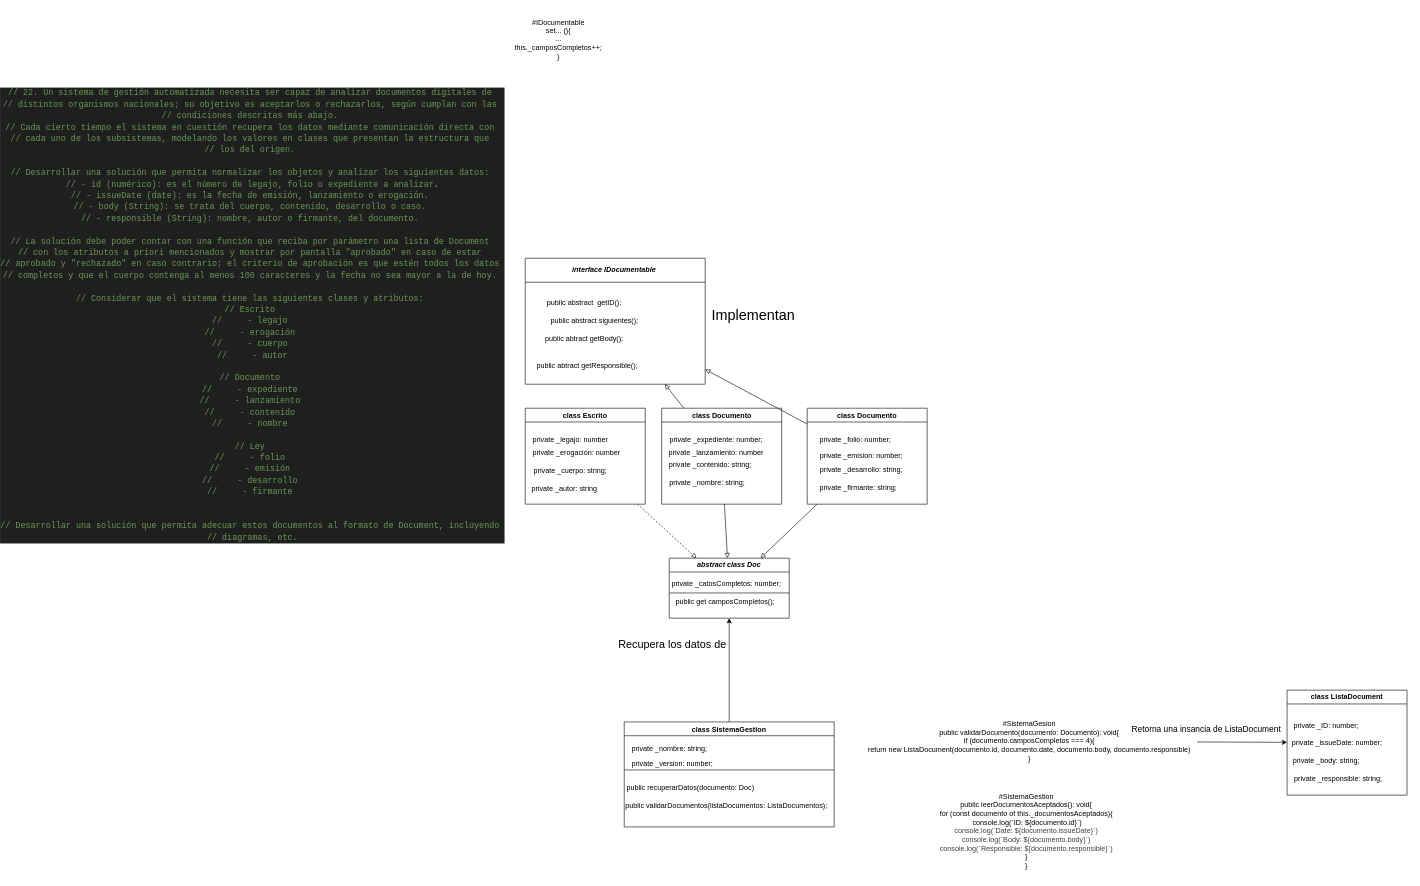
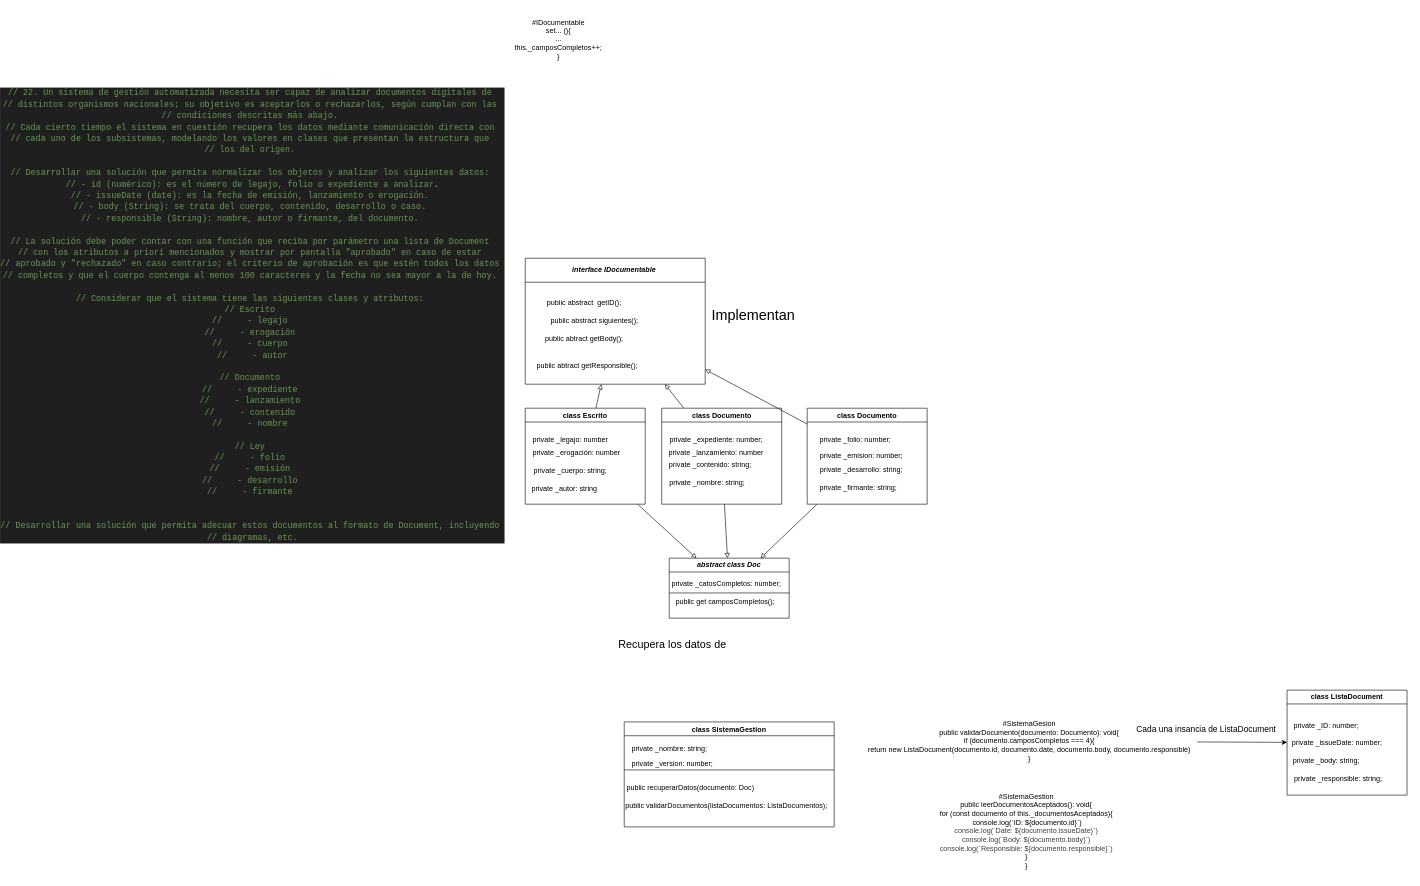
  <mxCell id="0" />
  <mxCell id="1" parent="0" />
  <mxCell id="2" value="&lt;div style=&quot;color: rgb(204, 204, 204); background-color: rgb(31, 31, 31); font-family: Consolas, &amp;quot;Courier New&amp;quot;, monospace; font-size: 14px; line-height: 19px; white-space-collapse: preserve;&quot;&gt;&lt;div&gt;&lt;span style=&quot;color: rgb(106, 153, 85);&quot;&gt;// 22. Un sistema de gestión automatizada necesita ser capaz de analizar documentos digitales de &lt;/span&gt;&lt;/div&gt;&lt;div&gt;&lt;span style=&quot;color: rgb(106, 153, 85);&quot;&gt;// distintos organismos nacionales; su objetivo es aceptarlos o rechazarlos, según cumplan con las &lt;/span&gt;&lt;/div&gt;&lt;div&gt;&lt;span style=&quot;color: rgb(106, 153, 85);&quot;&gt;// condiciones descritas más abajo. &lt;/span&gt;&lt;/div&gt;&lt;div&gt;&lt;span style=&quot;color: rgb(106, 153, 85);&quot;&gt;// Cada cierto tiempo el sistema en cuestión recupera los datos mediante comunicación directa con &lt;/span&gt;&lt;/div&gt;&lt;div&gt;&lt;span style=&quot;color: rgb(106, 153, 85);&quot;&gt;// cada uno de los subsistemas, modelando los valores en clases que presentan la estructura que &lt;/span&gt;&lt;/div&gt;&lt;div&gt;&lt;span style=&quot;color: rgb(106, 153, 85);&quot;&gt;// los del origen. &lt;/span&gt;&lt;/div&gt;&lt;div&gt;&lt;span style=&quot;color: rgb(204, 204, 204);&quot;&gt;&amp;nbsp;&lt;/span&gt;&lt;/div&gt;&lt;div&gt;&lt;span style=&quot;color: rgb(106, 153, 85);&quot;&gt;// Desarrollar una solución que permita normalizar los objetos y analizar los siguientes datos: &lt;/span&gt;&lt;/div&gt;&lt;div&gt;&lt;span style=&quot;color: rgb(106, 153, 85);&quot;&gt;// - id (numérico): es el número de legajo, folio o expediente a analizar&lt;/span&gt;&lt;span style=&quot;background-color: light-dark(rgb(31, 31, 31), rgb(210, 210, 210));&quot;&gt;.&lt;/span&gt;&lt;/div&gt;&lt;div&gt;&lt;span style=&quot;color: rgb(106, 153, 85);&quot;&gt;// - issueDate (date): es la fecha de emisión, lanzamiento o erogación. &lt;/span&gt;&lt;/div&gt;&lt;div&gt;&lt;span style=&quot;color: rgb(106, 153, 85);&quot;&gt;// - body (String): se trata del cuerpo, contenido, desarrollo o caso. &lt;/span&gt;&lt;/div&gt;&lt;div&gt;&lt;span style=&quot;color: rgb(106, 153, 85);&quot;&gt;// - responsible (String): nombre, autor o firmante, del documento. &lt;/span&gt;&lt;/div&gt;&lt;div&gt;&lt;span style=&quot;color: rgb(204, 204, 204);&quot;&gt;&amp;nbsp;&lt;/span&gt;&lt;/div&gt;&lt;div&gt;&lt;span style=&quot;color: rgb(106, 153, 85);&quot;&gt;// La solución debe poder contar con una función que reciba por parámetro una lista de Document &lt;/span&gt;&lt;/div&gt;&lt;div&gt;&lt;span style=&quot;color: rgb(106, 153, 85);&quot;&gt;// con los atributos a priori mencionados y mostrar por pantalla &quot;aprobado&quot; en caso de estar &lt;/span&gt;&lt;/div&gt;&lt;div&gt;&lt;span style=&quot;color: rgb(106, 153, 85);&quot;&gt;// aprobado y &quot;rechazado&quot; en caso contrario; el criterio de aprobación es que estén todos los datos &lt;/span&gt;&lt;/div&gt;&lt;div&gt;&lt;span style=&quot;color: rgb(106, 153, 85);&quot;&gt;// completos y que el cuerpo contenga al menos 100 caracteres y la fecha no sea mayor a la de hoy. &lt;/span&gt;&lt;/div&gt;&lt;div&gt;&lt;span style=&quot;color: rgb(204, 204, 204);&quot;&gt;&amp;nbsp;&lt;/span&gt;&lt;/div&gt;&lt;div&gt;&lt;span style=&quot;color: rgb(106, 153, 85);&quot;&gt;// Considerar que el sistema tiene las siguientes clases y atributos: &lt;/span&gt;&lt;/div&gt;&lt;div&gt;&lt;span style=&quot;color: rgb(106, 153, 85);&quot;&gt;// Escrito &lt;/span&gt;&lt;/div&gt;&lt;div&gt;&lt;span style=&quot;color: rgb(106, 153, 85);&quot;&gt;// &amp;nbsp; &amp;nbsp; - legajo &lt;/span&gt;&lt;/div&gt;&lt;div&gt;&lt;span style=&quot;color: rgb(106, 153, 85);&quot;&gt;// &amp;nbsp; &amp;nbsp; - erogación &lt;/span&gt;&lt;/div&gt;&lt;div&gt;&lt;span style=&quot;color: rgb(106, 153, 85);&quot;&gt;// &amp;nbsp; &amp;nbsp; - cuerpo &lt;/span&gt;&lt;/div&gt;&lt;div&gt;&lt;span style=&quot;color: rgb(106, 153, 85);&quot;&gt;// &amp;nbsp; &amp;nbsp; - autor&lt;/span&gt;&lt;/div&gt;&lt;div&gt;&lt;span style=&quot;color: rgb(106, 153, 85);&quot;&gt; &lt;/span&gt;&lt;/div&gt;&lt;div&gt;&lt;span style=&quot;color: rgb(106, 153, 85);&quot;&gt;// Documento &lt;/span&gt;&lt;/div&gt;&lt;div&gt;&lt;span style=&quot;color: rgb(106, 153, 85);&quot;&gt;// &amp;nbsp; &amp;nbsp; - expediente &lt;/span&gt;&lt;/div&gt;&lt;div&gt;&lt;span style=&quot;color: rgb(106, 153, 85);&quot;&gt;// &amp;nbsp; &amp;nbsp; - lanzamiento &lt;/span&gt;&lt;/div&gt;&lt;div&gt;&lt;span style=&quot;color: rgb(106, 153, 85);&quot;&gt;// &amp;nbsp; &amp;nbsp; - contenido &lt;/span&gt;&lt;/div&gt;&lt;div&gt;&lt;span style=&quot;color: rgb(106, 153, 85);&quot;&gt;// &amp;nbsp; &amp;nbsp; - nombre &lt;/span&gt;&lt;/div&gt;&lt;div&gt;&lt;span style=&quot;color: rgb(204, 204, 204);&quot;&gt;&amp;nbsp;&lt;/span&gt;&lt;/div&gt;&lt;div&gt;&lt;span style=&quot;color: rgb(106, 153, 85);&quot;&gt;// Ley &lt;/span&gt;&lt;/div&gt;&lt;div&gt;&lt;span style=&quot;color: rgb(106, 153, 85);&quot;&gt;// &amp;nbsp; &amp;nbsp; - folio &lt;/span&gt;&lt;/div&gt;&lt;div&gt;&lt;span style=&quot;color: rgb(106, 153, 85);&quot;&gt;// &amp;nbsp; &amp;nbsp; - emisión &lt;/span&gt;&lt;/div&gt;&lt;div&gt;&lt;span style=&quot;color: rgb(106, 153, 85);&quot;&gt;// &amp;nbsp; &amp;nbsp; - desarrollo &lt;/span&gt;&lt;/div&gt;&lt;div&gt;&lt;span style=&quot;color: rgb(106, 153, 85);&quot;&gt;// &amp;nbsp; &amp;nbsp; - firmante &lt;/span&gt;&lt;/div&gt;&lt;div&gt;&lt;span style=&quot;color: rgb(204, 204, 204);&quot;&gt;&amp;nbsp;&lt;/span&gt;&lt;/div&gt;&lt;div&gt;&lt;span style=&quot;color: rgb(204, 204, 204);&quot;&gt;&amp;nbsp; &amp;nbsp; &amp;nbsp;&lt;/span&gt;&lt;/div&gt;&lt;div&gt;&lt;span style=&quot;color: rgb(106, 153, 85);&quot;&gt;// Desarrollar una solución que permita adecuar estos documentos al formato de Document, incluyendo &lt;/span&gt;&lt;/div&gt;&lt;div&gt;&lt;span style=&quot;color: rgb(106, 153, 85);&quot;&gt;// diagramas, etc.&lt;/span&gt;&lt;/div&gt;&lt;/div&gt;" style="text;html=1;align=center;verticalAlign=middle;resizable=0;points=[];autosize=1;strokeColor=none;fillColor=none;" parent="1" vertex="1"><mxGeometry x="20" y="140" width="790" height="770" as="geometry" /></mxCell>
- <mxCell id="3" style="edgeStyle=none;html=1;" parent="1" source="4" target="47" edge="1"><mxGeometry relative="1" as="geometry" /></mxCell>
  <mxCell id="4" value="class SistemaGestion" style="swimlane;" parent="1" vertex="1"><mxGeometry x="1035" y="1203" width="350" height="175" as="geometry" /></mxCell>
  <mxCell id="5" value="private _nombre: string;" style="text;html=1;align=center;verticalAlign=middle;resizable=0;points=[];autosize=1;strokeColor=none;fillColor=none;" parent="4" vertex="1"><mxGeometry y="30" width="150" height="30" as="geometry" /></mxCell>
  <mxCell id="6" value="public validarDocumentos(listaDocumentos: ListaDocumentos);" style="text;html=1;align=center;verticalAlign=middle;resizable=0;points=[];autosize=1;strokeColor=none;fillColor=none;" parent="4" vertex="1"><mxGeometry x="-10" y="125" width="360" height="30" as="geometry" /></mxCell>
  <mxCell id="7" value="" style="endArrow=none;html=1;entryX=1;entryY=0.5;entryDx=0;entryDy=0;exitX=0;exitY=0.5;exitDx=0;exitDy=0;" parent="4" edge="1"><mxGeometry width="50" height="50" relative="1" as="geometry"><mxPoint y="80" as="sourcePoint" /><mxPoint x="350" y="80" as="targetPoint" /></mxGeometry></mxCell>
  <mxCell id="8" value="public recuperarDatos(documento: Doc)" style="text;html=1;align=center;verticalAlign=middle;resizable=0;points=[];autosize=1;strokeColor=none;fillColor=none;" parent="4" vertex="1"><mxGeometry x="-10" y="95" width="240" height="30" as="geometry" /></mxCell>
  <mxCell id="9" value="private _version: number;" style="text;html=1;align=center;verticalAlign=middle;resizable=0;points=[];autosize=1;strokeColor=none;fillColor=none;" vertex="1" parent="4"><mxGeometry y="55" width="160" height="30" as="geometry" /></mxCell>
  <mxCell id="10" value="&lt;i&gt;interface IDocumentable&amp;nbsp;&lt;/i&gt;" style="swimlane;whiteSpace=wrap;html=1;startSize=40;" parent="1" vertex="1"><mxGeometry x="870" y="430" width="300" height="210" as="geometry"><mxRectangle x="1160" y="180" width="410" height="30" as="alternateBounds" /></mxGeometry></mxCell>
  <mxCell id="11" value="public abstract&amp;nbsp; getID();" style="text;html=1;align=center;verticalAlign=middle;resizable=0;points=[];autosize=1;strokeColor=none;fillColor=none;" parent="10" vertex="1"><mxGeometry x="22.5" y="60" width="150" height="30" as="geometry" /></mxCell>
  <mxCell id="12" value="public abstract siguientes();" style="text;html=1;align=center;verticalAlign=middle;resizable=0;points=[];autosize=1;strokeColor=none;fillColor=none;" parent="10" vertex="1"><mxGeometry x="20" y="90" width="190" height="30" as="geometry" /></mxCell>
  <mxCell id="13" value="public abtract getBody();" style="text;html=1;align=center;verticalAlign=middle;resizable=0;points=[];autosize=1;strokeColor=none;fillColor=none;" parent="10" vertex="1"><mxGeometry x="22.5" y="120" width="150" height="30" as="geometry" /></mxCell>
  <mxCell id="14" value="public abtract getResponsible();" style="text;html=1;align=center;verticalAlign=middle;resizable=0;points=[];autosize=1;strokeColor=none;fillColor=none;" parent="10" vertex="1"><mxGeometry x="7.5" y="165" width="190" height="30" as="geometry" /></mxCell>
  <mxCell id="15" style="edgeStyle=none;html=1;" parent="1" source="16" target="40" edge="1"><mxGeometry relative="1" as="geometry" /></mxCell>
  <mxCell id="16" value="#SistemaGesion&lt;div&gt;public validarDocumento(documento: Documento): void{&lt;/div&gt;&lt;div&gt;if (documento.camposCompletos === 4){&lt;/div&gt;&lt;div&gt;return new ListaDocument(documento.id, documento.date, documento.body, documento.responsible)&lt;/div&gt;&lt;div&gt;}&lt;/div&gt;" style="text;html=1;align=center;verticalAlign=middle;resizable=0;points=[];autosize=1;strokeColor=none;fillColor=none;" parent="1" vertex="1"><mxGeometry x="1430" y="1190" width="560" height="90" as="geometry" /></mxCell>
  <mxCell id="17" value="#SistemaGestion&lt;div&gt;public leerDocumentosAceptados(): void{&lt;/div&gt;&lt;div&gt;for (const documento of this._documentosAceptados){&lt;/div&gt;&lt;div&gt;&amp;nbsp;console.log(`ID: ${documento.id}`)&lt;/div&gt;&lt;div&gt;&lt;span style=&quot;color: rgb(63, 63, 63);&quot;&gt;console.log(`Date: ${documento.issueDate}`)&lt;/span&gt;&lt;/div&gt;&lt;div&gt;&lt;span style=&quot;color: rgb(63, 63, 63);&quot;&gt;console.log(`Body: ${documento.body}`)&lt;/span&gt;&lt;span style=&quot;color: rgb(63, 63, 63);&quot;&gt;&lt;/span&gt;&lt;/div&gt;&lt;div&gt;&lt;span style=&quot;color: rgb(63, 63, 63);&quot;&gt;console.log(`Responsible: ${documento.responsible}`)&lt;/span&gt;&lt;span style=&quot;color: rgb(63, 63, 63);&quot;&gt;&lt;/span&gt;&lt;/div&gt;&lt;div&gt;}&lt;/div&gt;&lt;div&gt;}&lt;/div&gt;" style="text;html=1;align=center;verticalAlign=middle;resizable=0;points=[];autosize=1;strokeColor=none;fillColor=none;" parent="1" vertex="1"><mxGeometry x="1550" y="1315" width="310" height="140" as="geometry" /></mxCell>
  <mxCell id="18" value="#IDocumentable&lt;div&gt;set... (){&lt;/div&gt;&lt;div&gt;...&lt;/div&gt;&lt;div&gt;this._camposCompletos++;&lt;/div&gt;&lt;div&gt;}&lt;/div&gt;" style="text;html=1;align=center;verticalAlign=middle;resizable=0;points=[];autosize=1;strokeColor=none;fillColor=none;" parent="1" vertex="1"><mxGeometry x="840" y="20" width="170" height="90" as="geometry" /></mxCell>
- <mxCell id="20" style="edgeStyle=none;html=1;endArrow=block;endFill=0;dashed=1;" parent="1" source="21" target="47" edge="1"><mxGeometry relative="1" as="geometry" /></mxCell>
+ <mxCell id="19" style="edgeStyle=none;html=1;endArrow=block;endFill=0;" parent="1" source="21" target="10" edge="1"><mxGeometry relative="1" as="geometry" /></mxCell>
+ <mxCell id="20" style="edgeStyle=none;html=1;endArrow=block;endFill=0;" parent="1" source="21" target="47" edge="1"><mxGeometry relative="1" as="geometry" /></mxCell>
  <mxCell id="21" value="class Escrito" style="swimlane;whiteSpace=wrap;html=1;" parent="1" vertex="1"><mxGeometry x="870" y="680" width="200" height="160" as="geometry" /></mxCell>
  <mxCell id="22" value="private _legajo: number" style="text;html=1;align=center;verticalAlign=middle;resizable=0;points=[];autosize=1;strokeColor=none;fillColor=none;" parent="21" vertex="1"><mxGeometry y="38" width="150" height="30" as="geometry" /></mxCell>
  <mxCell id="23" value="private _erogación: number" style="text;html=1;align=center;verticalAlign=middle;resizable=0;points=[];autosize=1;strokeColor=none;fillColor=none;" parent="21" vertex="1"><mxGeometry y="60" width="170" height="30" as="geometry" /></mxCell>
  <mxCell id="24" value="private _cuerpo: string;" style="text;html=1;align=center;verticalAlign=middle;resizable=0;points=[];autosize=1;strokeColor=none;fillColor=none;" parent="21" vertex="1"><mxGeometry y="90" width="150" height="30" as="geometry" /></mxCell>
  <mxCell id="25" value="private _autor: string" style="text;html=1;align=center;verticalAlign=middle;resizable=0;points=[];autosize=1;strokeColor=none;fillColor=none;" parent="21" vertex="1"><mxGeometry y="120" width="130" height="30" as="geometry" /></mxCell>
  <mxCell id="26" style="edgeStyle=none;html=1;endArrow=block;endFill=0;" parent="1" source="28" target="10" edge="1"><mxGeometry relative="1" as="geometry" /></mxCell>
  <mxCell id="27" style="edgeStyle=none;html=1;endArrow=block;endFill=0;" parent="1" source="28" target="47" edge="1"><mxGeometry relative="1" as="geometry" /></mxCell>
  <mxCell id="28" value="class Documento" style="swimlane;whiteSpace=wrap;html=1;" parent="1" vertex="1"><mxGeometry x="1097.5" y="680" width="200" height="160" as="geometry" /></mxCell>
  <mxCell id="29" value="private _expediente: number;" style="text;html=1;align=center;verticalAlign=middle;resizable=0;points=[];autosize=1;strokeColor=none;fillColor=none;" parent="28" vertex="1"><mxGeometry y="38" width="180" height="30" as="geometry" /></mxCell>
  <mxCell id="30" value="private _lanzamiento: number" style="text;html=1;align=center;verticalAlign=middle;resizable=0;points=[];autosize=1;strokeColor=none;fillColor=none;" parent="28" vertex="1"><mxGeometry y="60" width="180" height="30" as="geometry" /></mxCell>
  <mxCell id="31" value="private _contenido: string;" style="text;html=1;align=center;verticalAlign=middle;resizable=0;points=[];autosize=1;strokeColor=none;fillColor=none;" parent="28" vertex="1"><mxGeometry y="80" width="160" height="30" as="geometry" /></mxCell>
  <mxCell id="32" value="private _nombre: string;" style="text;html=1;align=center;verticalAlign=middle;resizable=0;points=[];autosize=1;strokeColor=none;fillColor=none;" parent="28" vertex="1"><mxGeometry y="110" width="150" height="30" as="geometry" /></mxCell>
  <mxCell id="33" style="edgeStyle=none;html=1;endArrow=block;endFill=0;" parent="1" source="35" target="10" edge="1"><mxGeometry relative="1" as="geometry" /></mxCell>
  <mxCell id="34" style="edgeStyle=none;html=1;endArrow=block;endFill=0;" parent="1" source="35" target="47" edge="1"><mxGeometry relative="1" as="geometry" /></mxCell>
  <mxCell id="35" value="class Documento" style="swimlane;whiteSpace=wrap;html=1;" parent="1" vertex="1"><mxGeometry x="1340" y="680" width="200" height="160" as="geometry" /></mxCell>
  <mxCell id="36" value="private _folio: number;" style="text;html=1;align=center;verticalAlign=middle;resizable=0;points=[];autosize=1;strokeColor=none;fillColor=none;" parent="35" vertex="1"><mxGeometry x="10" y="38" width="140" height="30" as="geometry" /></mxCell>
  <mxCell id="37" value="private _emision: number;" style="text;html=1;align=center;verticalAlign=middle;resizable=0;points=[];autosize=1;strokeColor=none;fillColor=none;" parent="35" vertex="1"><mxGeometry x="10" y="65" width="160" height="30" as="geometry" /></mxCell>
  <mxCell id="38" value="private _desarrollo: string;" style="text;html=1;align=center;verticalAlign=middle;resizable=0;points=[];autosize=1;strokeColor=none;fillColor=none;" parent="35" vertex="1"><mxGeometry x="10" y="88" width="160" height="30" as="geometry" /></mxCell>
  <mxCell id="39" value="private _firmante: string;" style="text;html=1;align=center;verticalAlign=middle;resizable=0;points=[];autosize=1;strokeColor=none;fillColor=none;" parent="35" vertex="1"><mxGeometry x="10" y="118" width="150" height="30" as="geometry" /></mxCell>
  <mxCell id="40" value="class ListaDocument" style="swimlane;whiteSpace=wrap;html=1;" parent="1" vertex="1"><mxGeometry x="2140" y="1150" width="200" height="175" as="geometry" /></mxCell>
  <mxCell id="41" value="private _ID: number;" style="text;html=1;align=center;verticalAlign=middle;resizable=0;points=[];autosize=1;strokeColor=none;fillColor=none;" parent="40" vertex="1"><mxGeometry y="45" width="130" height="30" as="geometry" /></mxCell>
  <mxCell id="42" value="private _issueDate: number;" style="text;html=1;align=center;verticalAlign=middle;resizable=0;points=[];autosize=1;strokeColor=none;fillColor=none;" parent="40" vertex="1"><mxGeometry x="-2.5" y="73" width="170" height="30" as="geometry" /></mxCell>
  <mxCell id="43" value="private _body: string;" style="text;html=1;align=center;verticalAlign=middle;resizable=0;points=[];autosize=1;strokeColor=none;fillColor=none;" parent="40" vertex="1"><mxGeometry y="103" width="130" height="30" as="geometry" /></mxCell>
  <mxCell id="44" value="private _responsible: string;" style="text;html=1;align=center;verticalAlign=middle;resizable=0;points=[];autosize=1;strokeColor=none;fillColor=none;" parent="40" vertex="1"><mxGeometry y="133" width="170" height="30" as="geometry" /></mxCell>
- <mxCell id="45" value="&lt;font style=&quot;font-size: 14px;&quot;&gt;Retorna una insancia de ListaDocument&lt;/font&gt;" style="text;html=1;align=center;verticalAlign=middle;resizable=0;points=[];autosize=1;strokeColor=none;fillColor=none;" parent="1" vertex="1"><mxGeometry x="1870" y="1200" width="270" height="30" as="geometry" /></mxCell>
+ <mxCell id="45" value="&lt;font style=&quot;font-size: 14px;&quot;&gt;Cada una insancia de ListaDocument&lt;/font&gt;" style="text;html=1;align=center;verticalAlign=middle;resizable=0;points=[];autosize=1;strokeColor=none;fillColor=none;" parent="1" vertex="1"><mxGeometry x="1870" y="1200" width="270" height="30" as="geometry" /></mxCell>
  <mxCell id="46" value="&lt;font style=&quot;font-size: 18px;&quot;&gt;Recupera los datos de&lt;/font&gt;" style="text;html=1;align=center;verticalAlign=middle;resizable=0;points=[];autosize=1;strokeColor=none;fillColor=none;" parent="1" vertex="1"><mxGeometry x="1015" y="1055" width="200" height="40" as="geometry" /></mxCell>
  <mxCell id="47" value="&lt;i&gt;abstract class Doc&lt;/i&gt;" style="swimlane;whiteSpace=wrap;html=1;" parent="1" vertex="1"><mxGeometry x="1110" y="930" width="200" height="100" as="geometry" /></mxCell>
  <mxCell id="48" value="private _catosCompletos: number;" style="text;html=1;align=center;verticalAlign=middle;resizable=0;points=[];autosize=1;strokeColor=none;fillColor=none;" vertex="1" parent="47"><mxGeometry x="-10" y="28" width="210" height="30" as="geometry" /></mxCell>
  <mxCell id="49" value="public get camposCompletos();" style="text;html=1;align=center;verticalAlign=middle;resizable=0;points=[];autosize=1;strokeColor=none;fillColor=none;" vertex="1" parent="47"><mxGeometry x="-2.5" y="58" width="190" height="30" as="geometry" /></mxCell>
  <mxCell id="50" value="" style="endArrow=none;html=1;exitX=0.05;exitY=1;exitDx=0;exitDy=0;exitPerimeter=0;" edge="1" parent="47" source="48"><mxGeometry width="50" height="50" relative="1" as="geometry"><mxPoint x="150" y="108" as="sourcePoint" /><mxPoint x="200" y="58" as="targetPoint" /></mxGeometry></mxCell>
  <mxCell id="51" value="&lt;font style=&quot;font-size: 24px;&quot;&gt;Implementan&lt;/font&gt;" style="text;html=1;align=center;verticalAlign=middle;resizable=0;points=[];autosize=1;strokeColor=none;fillColor=none;" parent="1" vertex="1"><mxGeometry x="1170" y="505" width="160" height="40" as="geometry" /></mxCell>
